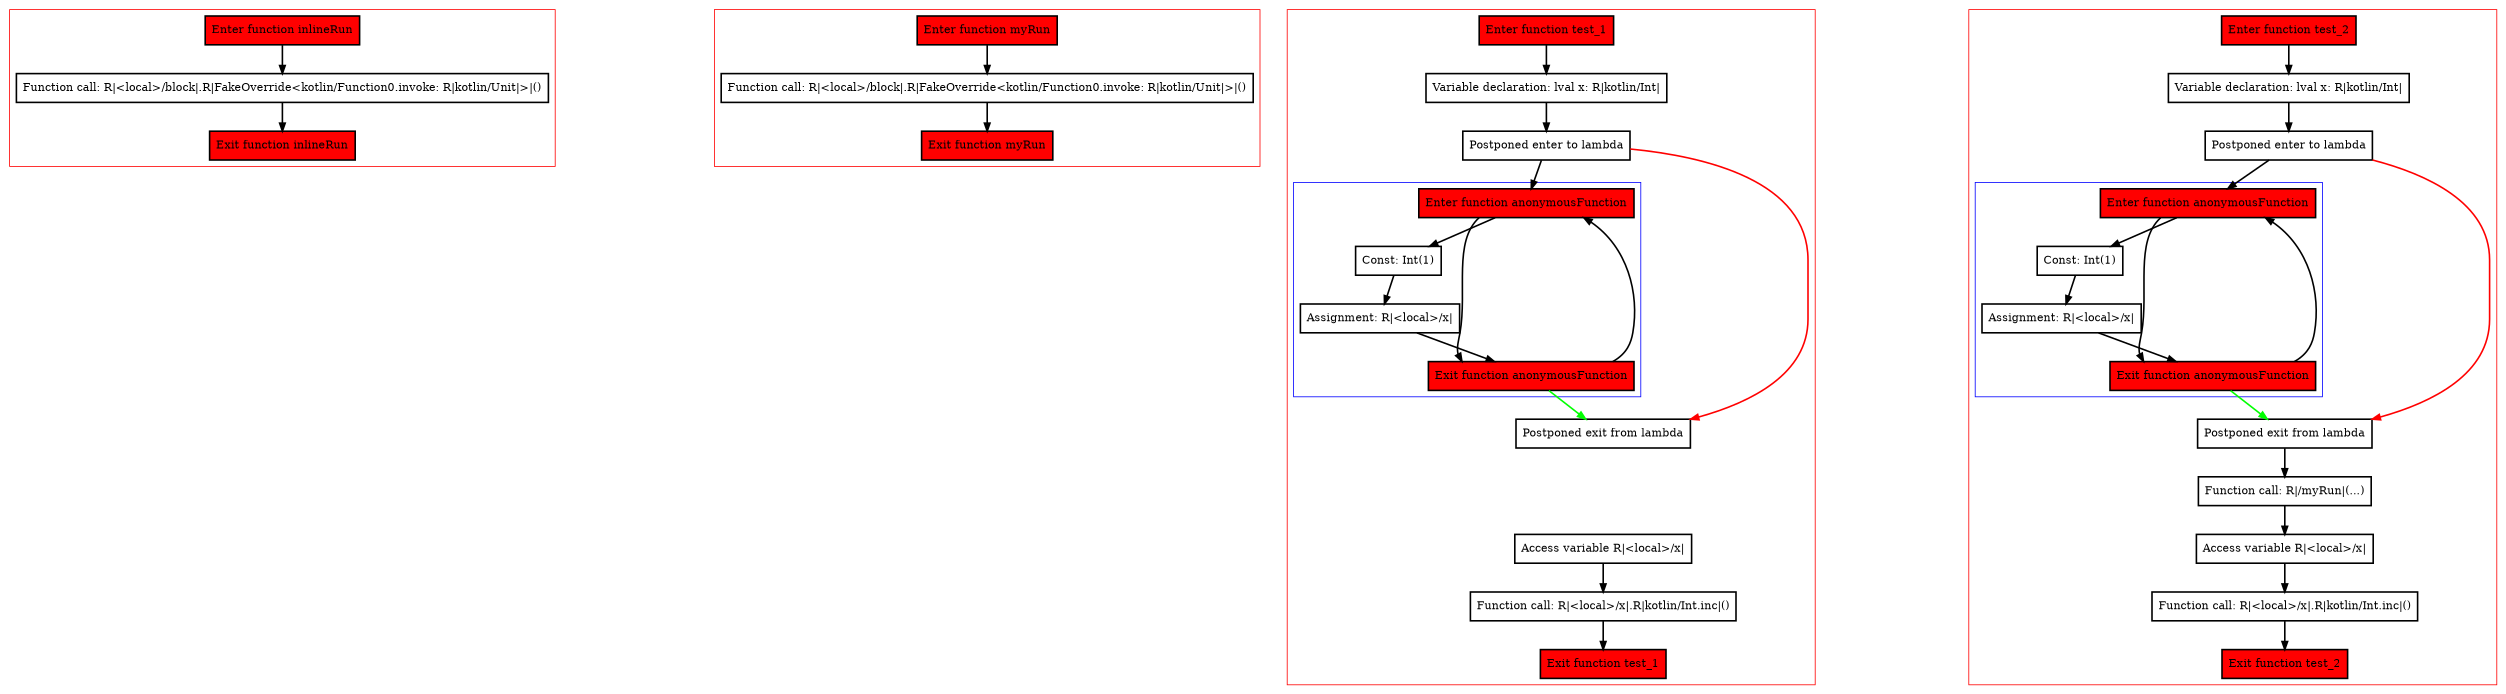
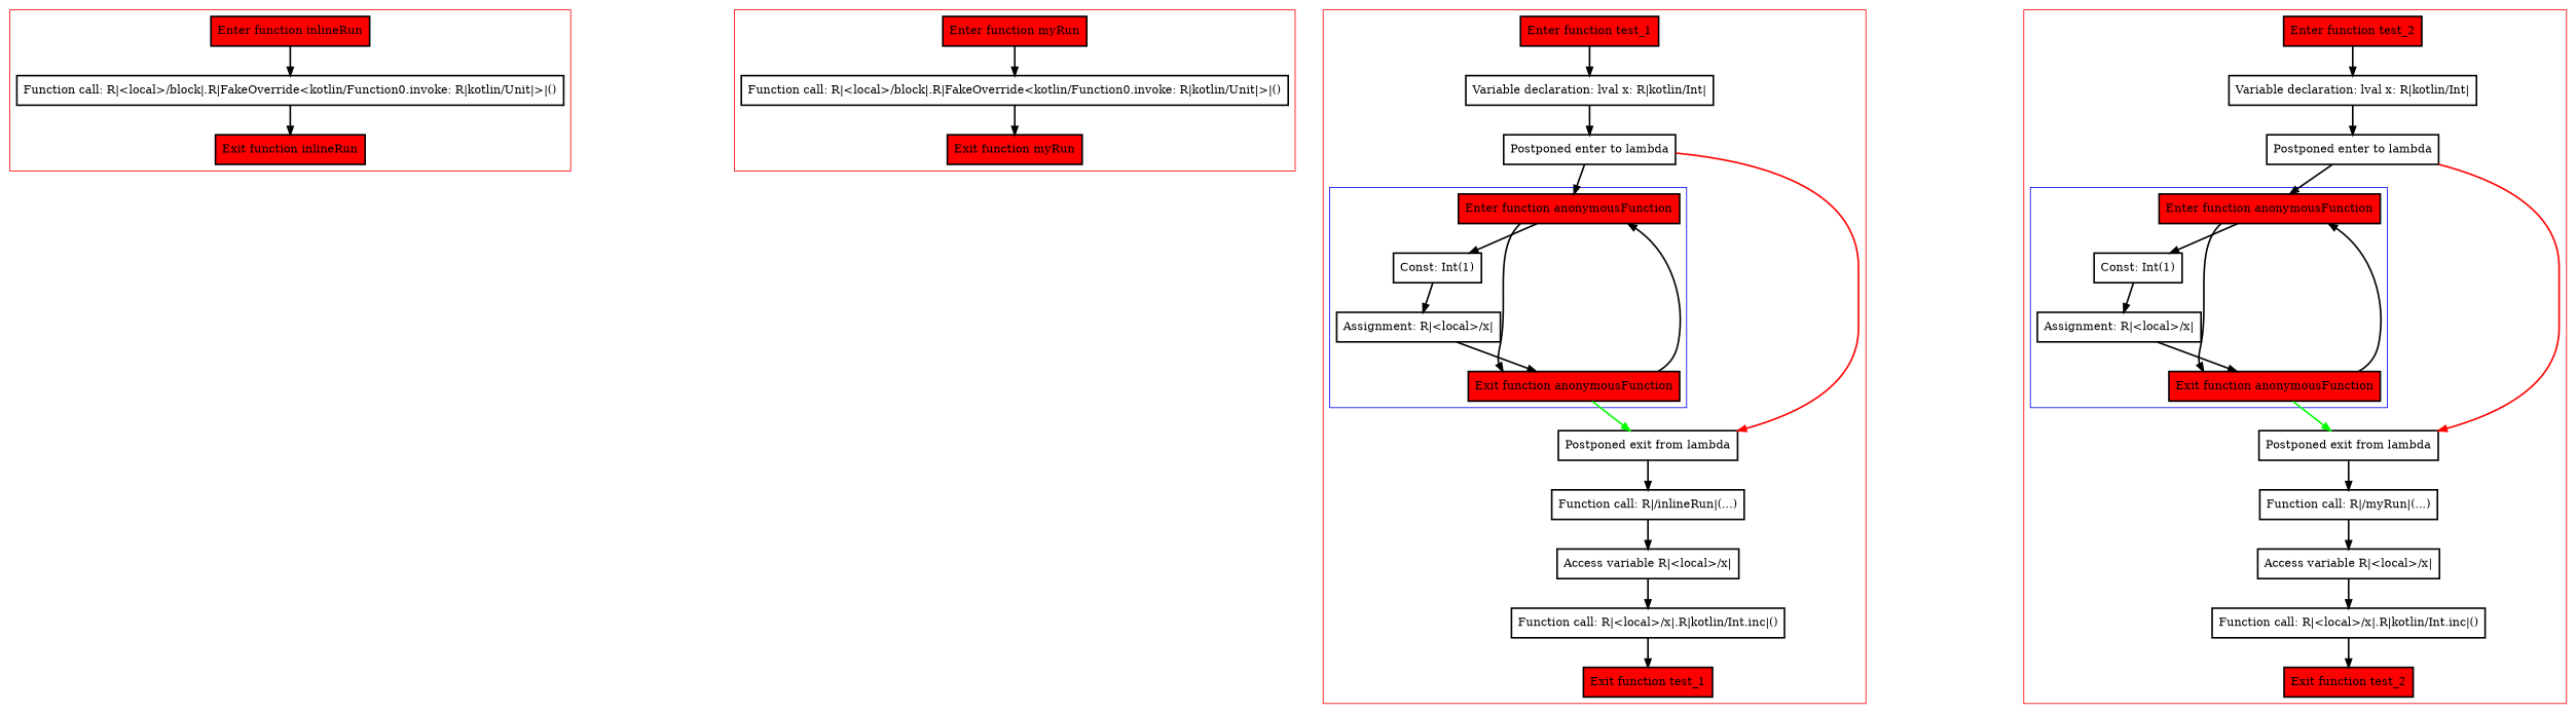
  digraph {
    nodesep=3
    node [penwidth=2 shape=box]
    edge [penwidth=2]
    n1 [fillcolor=red label="Enter function inlineRun" style=filled]
    n2 [label="Function call: R|<local>/block|.R|FakeOverride<kotlin/Function0.invoke: R|kotlin/Unit|>|()"]
    n3 [fillcolor=red label="Exit function inlineRun" style=filled]
    n4 [fillcolor=red label="Enter function myRun" style=filled]
    n5 [label="Function call: R|<local>/block|.R|FakeOverride<kotlin/Function0.invoke: R|kotlin/Unit|>|()"]
    n6 [fillcolor=red label="Exit function myRun" style=filled]
    n7 [fillcolor=red label="Enter function anonymousFunction" style=filled]
    n8 [label="Const: Int(1)"]
    n9 [label="Assignment: R|<local>/x|"]
    n10 [fillcolor=red label="Exit function anonymousFunction" style=filled]
    n11 [fillcolor=red label="Enter function test_1" style=filled]
    n12 [label="Variable declaration: lval x: R|kotlin/Int|"]
    n13 [label="Postponed enter to lambda"]
    n14 [label="Postponed exit from lambda"]
+   n15 [label="Function call: R|/inlineRun|(...)"]
    n16 [label="Access variable R|<local>/x|"]
    n17 [label="Function call: R|<local>/x|.R|kotlin/Int.inc|()"]
    n18 [fillcolor=red label="Exit function test_1" style=filled]
    n19 [fillcolor=red label="Enter function anonymousFunction" style=filled]
    n20 [label="Const: Int(1)"]
    n21 [label="Assignment: R|<local>/x|"]
    n22 [fillcolor=red label="Exit function anonymousFunction" style=filled]
    n23 [fillcolor=red label="Enter function test_2" style=filled]
    n24 [label="Variable declaration: lval x: R|kotlin/Int|"]
    n25 [label="Postponed enter to lambda"]
    n26 [label="Postponed exit from lambda"]
    n27 [label="Function call: R|/myRun|(...)"]
    n28 [label="Access variable R|<local>/x|"]
    n29 [label="Function call: R|<local>/x|.R|kotlin/Int.inc|()"]
    n30 [fillcolor=red label="Exit function test_2" style=filled]
    subgraph cluster_1 {
      color=red
      n1
      n2
      n3
    }
    subgraph cluster_2 {
      color=red
      n4
      n5
      n6
    }
    subgraph cluster_3 {
      color=red
      n11
      n12
      n13
      n14
+     n15
      n16
      n17
      n18
      subgraph cluster_4 {
        color=blue
        n7
        n8
        n9
        n10
      }
    }
    subgraph cluster_5 {
      color=red
      n23
      n24
      n25
      n26
      n27
      n28
      n29
      n30
      subgraph cluster_6 {
        color=blue
        n19
        n20
        n21
        n22
      }
    }
    n1 -> n2
    n2 -> n3
    n4 -> n5
    n5 -> n6
    n7 -> n8
    n7 -> n10
    n8 -> n9
    n9 -> n10
    n10 -> n7
    n10 -> n14 [color=green]
    n11 -> n12
    n12 -> n13
    n13 -> n7
    n13 -> n14 [color=red]
+   n14 -> n15
+   n15 -> n16
    n16 -> n17
    n17 -> n18
    n19 -> n20
    n19 -> n22
    n20 -> n21
    n21 -> n22
    n22 -> n19
    n22 -> n26 [color=green]
    n23 -> n24
    n24 -> n25
    n25 -> n19
    n25 -> n26 [color=red]
    n26 -> n27
    n27 -> n28
    n28 -> n29
    n29 -> n30
  }
